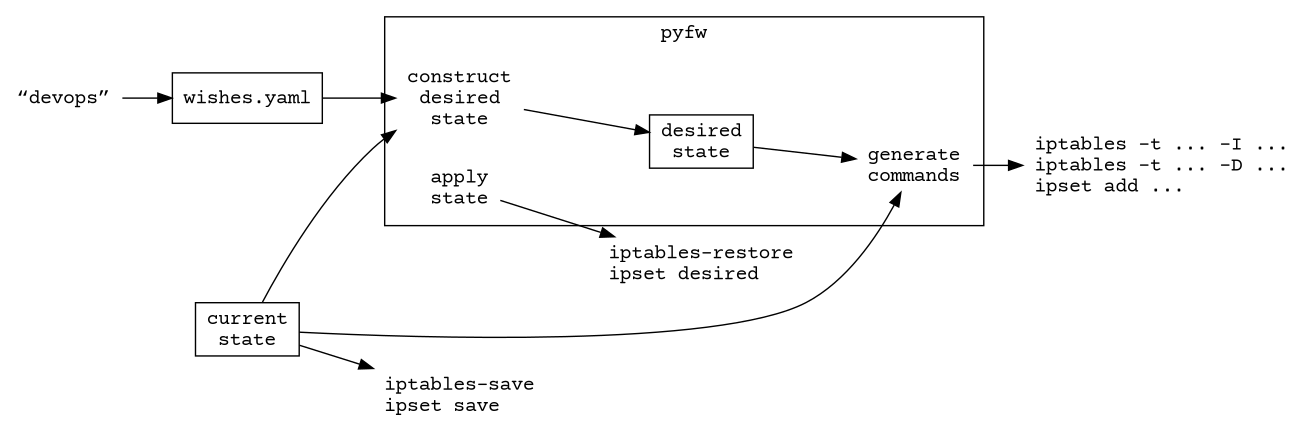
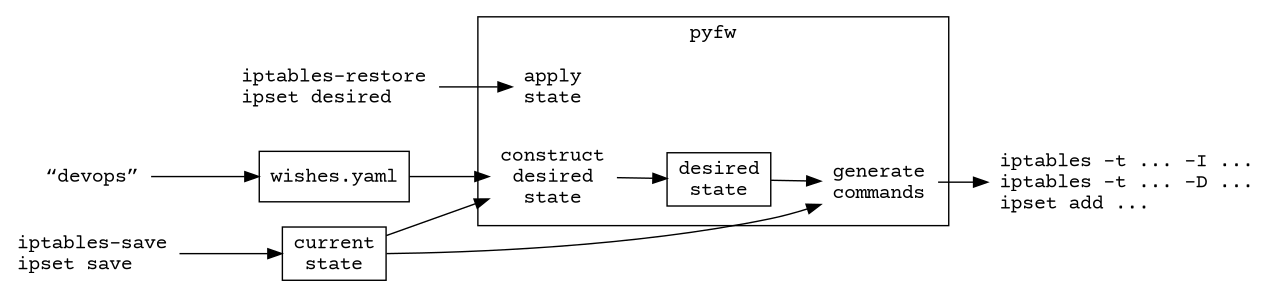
  digraph {
    fontname="Courier Prime"
    rankdir=LR
    node [fontname="Courier Prime" shape=none]
    edge [fontname="Courier Prime"]
    n1 [label="construct\ndesired\nstate"]
    n2 [label="generate\ncommands"]
    n3 [label="apply\nstate"]
    n4 [label="desired\nstate" shape=box]
    n5 [label="iptables -t ... -I ...\liptables -t ... -D ...\lipset add ...\l"]
    n6 [label="iptables-restore\lipset desired\l"]
    n7 [label="iptables-save\lipset save\l"]
    n8 [label="current\nstate" shape=box]
    n9 [label="“devops”"]
    n10 [label="wishes.yaml" shape=box]
    subgraph cluster_1 {
      label=pyfw
      n1
      n2
      n3
      n4
    }
    n1 -> n4
    n2 -> n5
-   n3 -> n6
+   n6 -> n3
    n4 -> n2
-   n8 -> n7
+   n7 -> n8
    n8 -> n1
    n8 -> n2
    n9 -> n10
    n10 -> n1
  }
